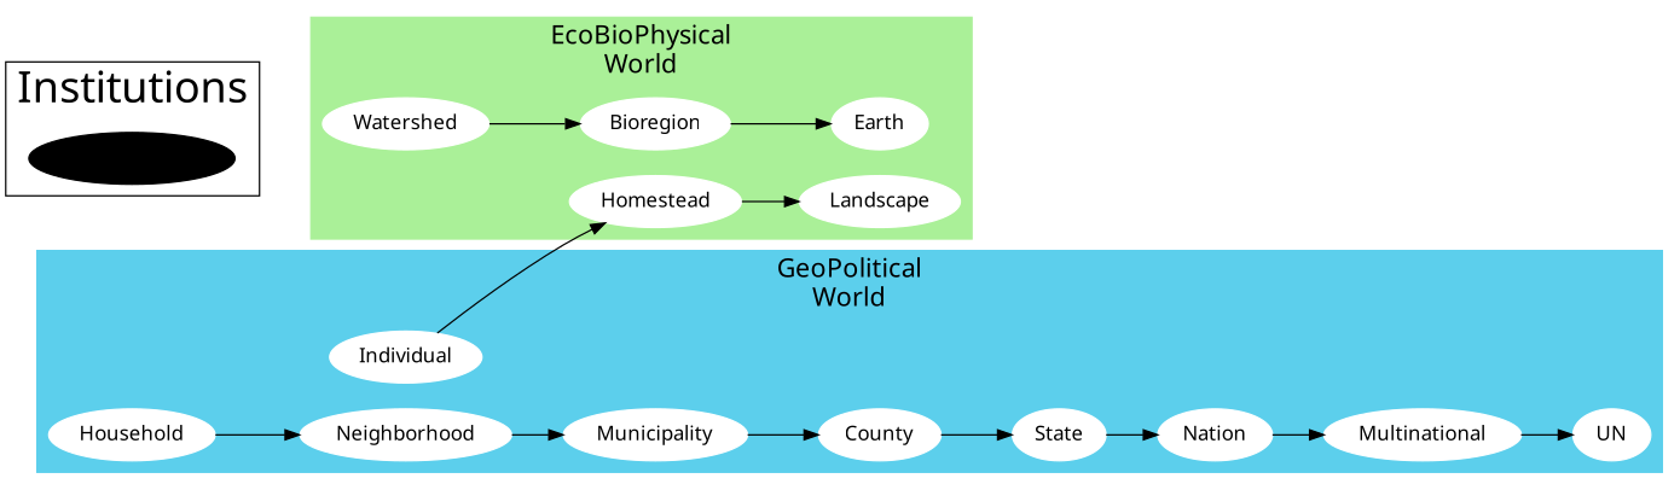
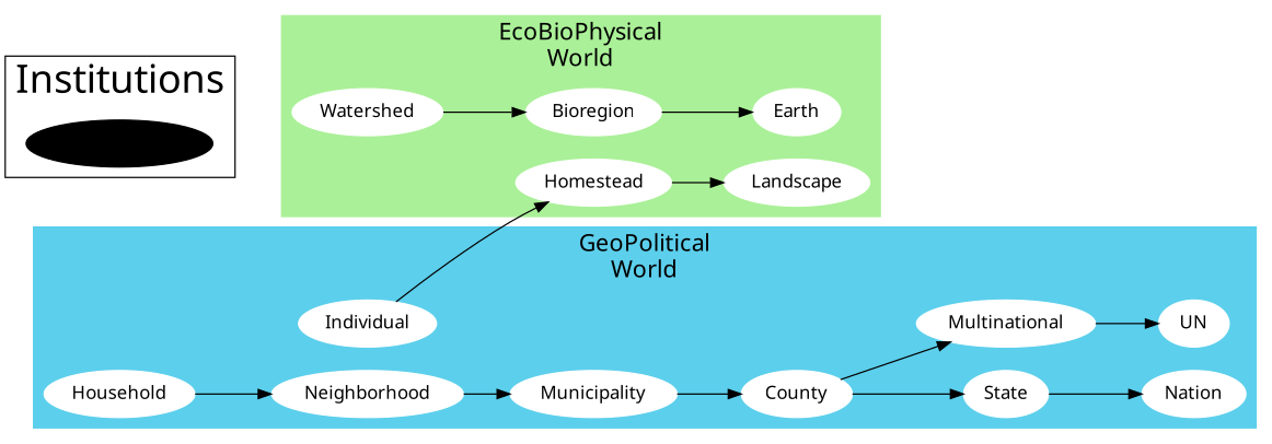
  strict digraph {
    fontname="Noto Sans"
    rankdir=LR
    node [color=white fontname="Noto Sans" style=filled]
    edge [fontname="Noto Sans"]
    x [style=invis]
    Homestead
    Landscape
    Watershed
    Bioregion
    Earth
    y [style=invis]
    Individual
    Household
    Neighborhood
    Municipality
    County
    State
    Nation
    Multinational
    UN
    "<Institutions>" [color=black penwith=7]
    subgraph cluster_1 {
      color="#aaf098"
      fontsize=18
      label="EcoBioPhysical\nWorld"
      style=filled
      x
      Homestead
      Landscape
      Watershed
      Bioregion
      Earth
    }
    subgraph cluster_2 {
      color="#5ccfec"
      fontsize=18
      label="GeoPolitical\nWorld"
      style=filled
      y
      Individual
      Household
      Neighborhood
      Municipality
      County
      State
      Nation
      Multinational
      UN
    }
    subgraph cluster_3 {
      fontsize=30
      label=Institutions
      "<Institutions>"
    }
    x -> Homestead [style=invis]
    Homestead -> Landscape
    Watershed -> Bioregion
    Bioregion -> Earth
    y -> Individual [style=invis]
    Individual -> Homestead
    Household -> Neighborhood
    Neighborhood -> Municipality
    Municipality -> County
    County -> State
    State -> Nation
-   Nation -> Multinational
+   County -> Multinational
    Multinational -> UN
  }
